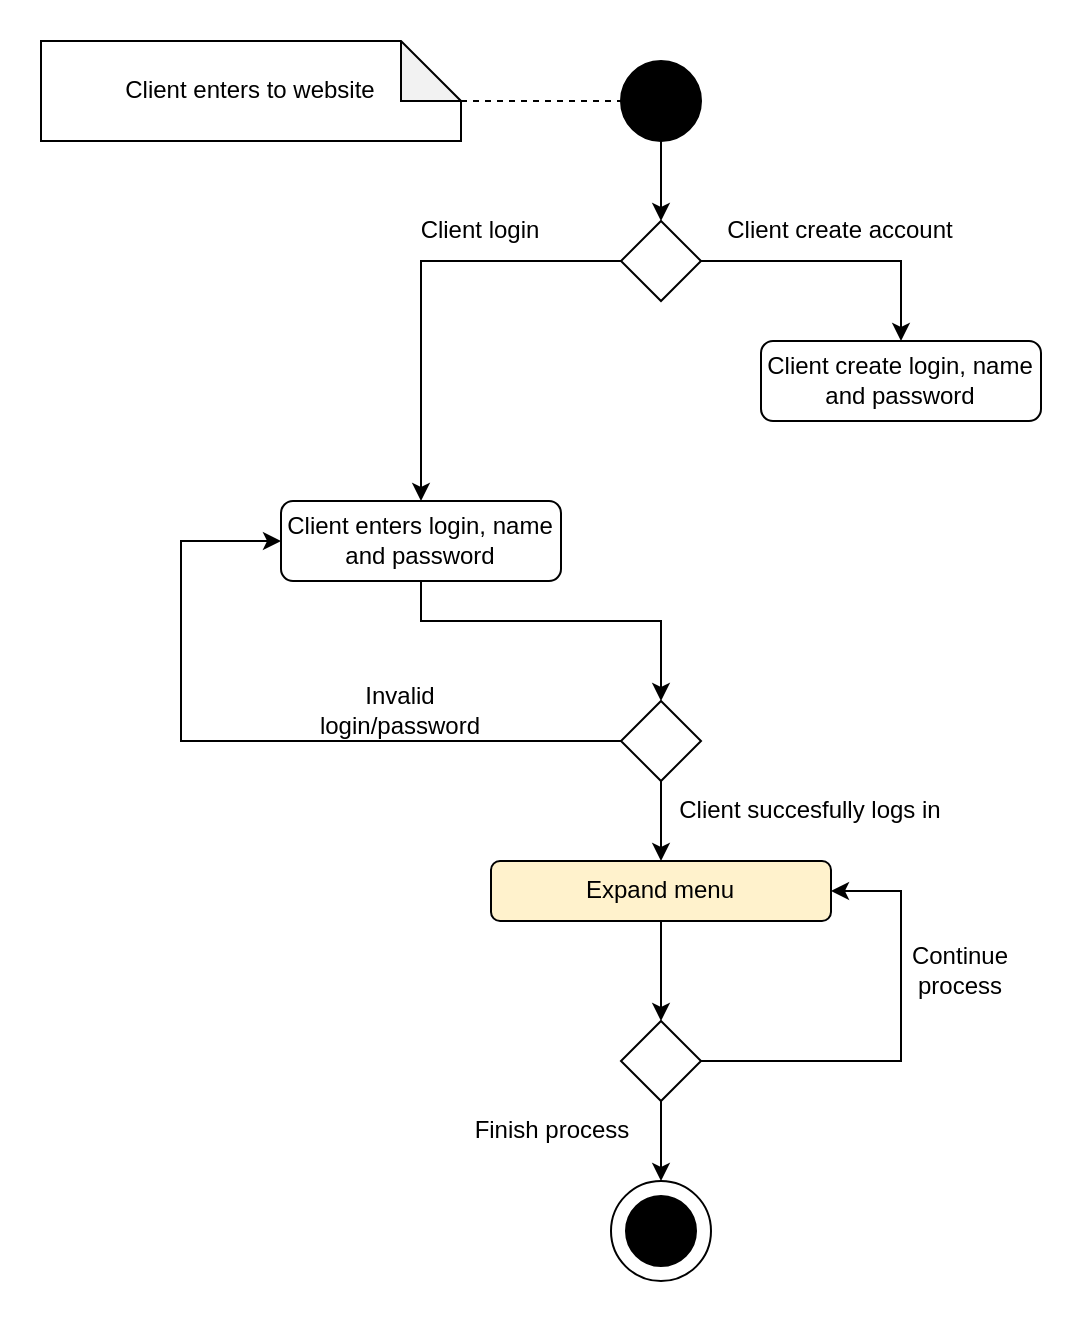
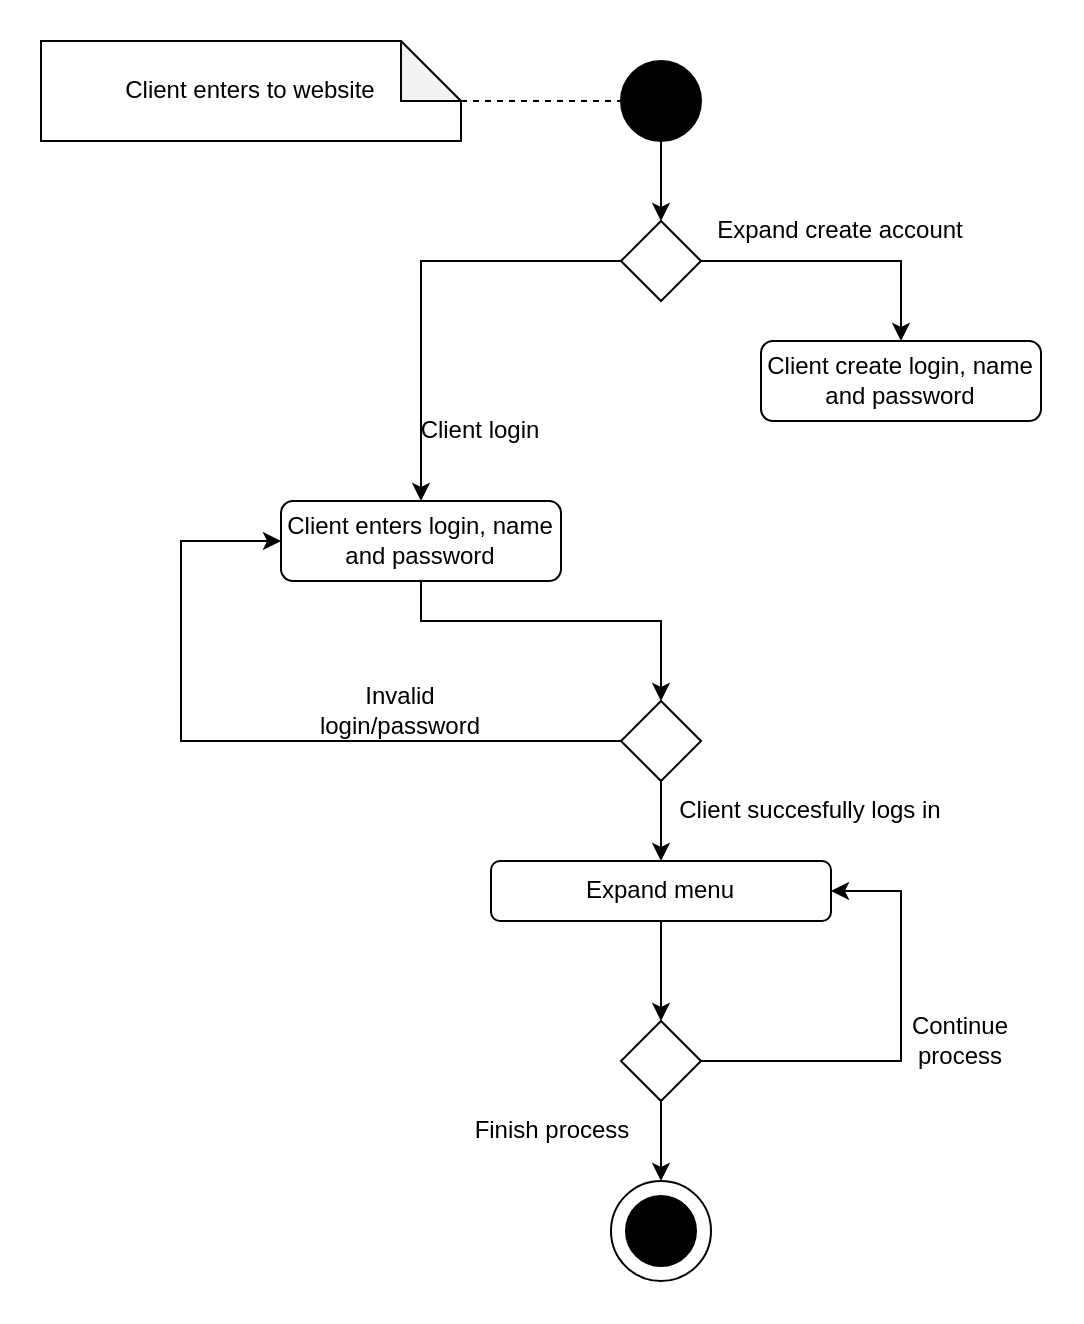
  <mxCell id="0" />
  <mxCell id="1" parent="0" />
  <mxCell id="2" value="Client enters to website" style="shape=note;whiteSpace=wrap;html=1;backgroundOutline=1;darkOpacity=0.05;" parent="1" vertex="1"><mxGeometry x="20" y="20" width="210" height="50" as="geometry" /></mxCell>
  <mxCell id="3" value="" style="ellipse;whiteSpace=wrap;html=1;aspect=fixed;fillColor=#000000;" parent="1" vertex="1"><mxGeometry x="310" y="30" width="40" height="40" as="geometry" /></mxCell>
  <mxCell id="4" value="" style="endArrow=none;dashed=1;html=1;rounded=0;exitX=0;exitY=0;exitDx=210;exitDy=30;exitPerimeter=0;entryX=0;entryY=0.5;entryDx=0;entryDy=0;" parent="1" source="2" target="3" edge="1"><mxGeometry width="50" height="50" relative="1" as="geometry"><mxPoint x="320" y="110" as="sourcePoint" /><mxPoint x="370" y="60" as="targetPoint" /></mxGeometry></mxCell>
  <mxCell id="5" value="" style="rhombus;whiteSpace=wrap;html=1;" parent="1" vertex="1"><mxGeometry x="310" y="110" width="40" height="40" as="geometry" /></mxCell>
  <mxCell id="6" value="" style="endArrow=classic;html=1;rounded=0;exitX=0.5;exitY=1;exitDx=0;exitDy=0;entryX=0.5;entryY=0;entryDx=0;entryDy=0;" parent="1" source="3" target="5" edge="1"><mxGeometry width="50" height="50" relative="1" as="geometry"><mxPoint x="320" y="210" as="sourcePoint" /><mxPoint x="370" y="160" as="targetPoint" /></mxGeometry></mxCell>
  <mxCell id="7" value="Client enters login, name and password" style="rounded=1;whiteSpace=wrap;html=1;" parent="1" vertex="1"><mxGeometry x="140" y="250" width="140" height="40" as="geometry" /></mxCell>
  <mxCell id="8" value="Client create login, name and password" style="rounded=1;whiteSpace=wrap;html=1;" parent="1" vertex="1"><mxGeometry x="380" y="170" width="140" height="40" as="geometry" /></mxCell>
  <mxCell id="9" value="" style="endArrow=classic;html=1;rounded=0;exitX=1;exitY=0.5;exitDx=0;exitDy=0;entryX=0.5;entryY=0;entryDx=0;entryDy=0;" parent="1" source="5" target="8" edge="1"><mxGeometry width="50" height="50" relative="1" as="geometry"><mxPoint x="320" y="310" as="sourcePoint" /><mxPoint x="370" y="260" as="targetPoint" /><Array as="points"><mxPoint x="450" y="130" /></Array></mxGeometry></mxCell>
- <mxCell id="10" value="Client create account" style="text;html=1;align=center;verticalAlign=middle;whiteSpace=wrap;rounded=0;" parent="1" vertex="1"><mxGeometry x="350" y="100" width="140" height="30" as="geometry" /></mxCell>
+ <mxCell id="10" value="Expand create account" style="text;html=1;align=center;verticalAlign=middle;whiteSpace=wrap;rounded=0;" parent="1" vertex="1"><mxGeometry x="350" y="100" width="140" height="30" as="geometry" /></mxCell>
  <mxCell id="11" value="" style="endArrow=classic;html=1;rounded=0;exitX=0;exitY=0.5;exitDx=0;exitDy=0;entryX=0.5;entryY=0;entryDx=0;entryDy=0;" parent="1" source="5" target="7" edge="1"><mxGeometry width="50" height="50" relative="1" as="geometry"><mxPoint x="320" y="310" as="sourcePoint" /><mxPoint x="370" y="260" as="targetPoint" /><Array as="points"><mxPoint x="210" y="130" /></Array></mxGeometry></mxCell>
- <mxCell id="12" value="Client login" style="text;html=1;align=center;verticalAlign=middle;whiteSpace=wrap;rounded=0;" parent="1" vertex="1"><mxGeometry x="190" y="100" width="100" height="30" as="geometry" /></mxCell>
+ <mxCell id="12" value="Client login" style="text;html=1;align=center;verticalAlign=middle;whiteSpace=wrap;rounded=0;" parent="1" vertex="1"><mxGeometry x="190" y="200" width="100" height="30" as="geometry" /></mxCell>
  <mxCell id="13" style="edgeStyle=orthogonalEdgeStyle;rounded=0;orthogonalLoop=1;jettySize=auto;html=1;exitX=0.5;exitY=1;exitDx=0;exitDy=0;entryX=0.5;entryY=0;entryDx=0;entryDy=0;" parent="1" source="14" target="20" edge="1"><mxGeometry relative="1" as="geometry" /></mxCell>
- <mxCell id="14" value="Expand menu" style="rounded=1;whiteSpace=wrap;html=1;fillColor=#fff2cc;" parent="1" vertex="1"><mxGeometry x="245" y="430" width="170" height="30" as="geometry" /></mxCell>
+ <mxCell id="14" value="Expand menu" style="rounded=1;whiteSpace=wrap;html=1;" parent="1" vertex="1"><mxGeometry x="245" y="430" width="170" height="30" as="geometry" /></mxCell>
  <mxCell id="15" value="" style="endArrow=classic;html=1;rounded=0;exitX=0.5;exitY=1;exitDx=0;exitDy=0;entryX=0.5;entryY=0;entryDx=0;entryDy=0;" parent="1" source="7" target="18" edge="1"><mxGeometry width="50" height="50" relative="1" as="geometry"><mxPoint x="320" y="330" as="sourcePoint" /><mxPoint x="330" y="330" as="targetPoint" /><Array as="points"><mxPoint x="210" y="310" /><mxPoint x="330" y="310" /></Array></mxGeometry></mxCell>
  <mxCell id="16" value="" style="endArrow=classic;html=1;rounded=0;exitX=0.5;exitY=1;exitDx=0;exitDy=0;entryX=0.5;entryY=0;entryDx=0;entryDy=0;" parent="1" source="18" target="14" edge="1"><mxGeometry width="50" height="50" relative="1" as="geometry"><mxPoint x="330" y="410" as="sourcePoint" /><mxPoint x="370" y="450" as="targetPoint" /></mxGeometry></mxCell>
  <mxCell id="17" value="" style="endArrow=classic;html=1;rounded=0;exitX=0;exitY=0.5;exitDx=0;exitDy=0;entryX=0;entryY=0.5;entryDx=0;entryDy=0;" parent="1" source="18" target="7" edge="1"><mxGeometry width="50" height="50" relative="1" as="geometry"><mxPoint x="290" y="370" as="sourcePoint" /><mxPoint x="370" y="450" as="targetPoint" /><Array as="points"><mxPoint x="90" y="370" /><mxPoint x="90" y="270" /></Array></mxGeometry></mxCell>
  <mxCell id="18" value="" style="rhombus;whiteSpace=wrap;html=1;" parent="1" vertex="1"><mxGeometry x="310" y="350" width="40" height="40" as="geometry" /></mxCell>
  <mxCell id="19" style="edgeStyle=orthogonalEdgeStyle;rounded=0;orthogonalLoop=1;jettySize=auto;html=1;exitX=1;exitY=0.5;exitDx=0;exitDy=0;entryX=1;entryY=0.5;entryDx=0;entryDy=0;" parent="1" source="20" target="14" edge="1"><mxGeometry relative="1" as="geometry"><Array as="points"><mxPoint x="450" y="530" /><mxPoint x="450" y="445" /></Array></mxGeometry></mxCell>
  <mxCell id="20" value="" style="rhombus;whiteSpace=wrap;html=1;" parent="1" vertex="1"><mxGeometry x="310" y="510" width="40" height="40" as="geometry" /></mxCell>
  <mxCell id="21" value="" style="ellipse;whiteSpace=wrap;html=1;aspect=fixed;" parent="1" vertex="1"><mxGeometry x="305" y="590" width="50" height="50" as="geometry" /></mxCell>
  <mxCell id="22" value="" style="ellipse;whiteSpace=wrap;html=1;aspect=fixed;fillColor=#000000;" parent="1" vertex="1"><mxGeometry x="312.5" y="597.5" width="35" height="35" as="geometry" /></mxCell>
  <mxCell id="23" value="" style="endArrow=classic;html=1;rounded=0;exitX=0.5;exitY=1;exitDx=0;exitDy=0;entryX=0.5;entryY=0;entryDx=0;entryDy=0;" parent="1" source="20" target="21" edge="1"><mxGeometry width="50" height="50" relative="1" as="geometry"><mxPoint x="330" y="480" as="sourcePoint" /><mxPoint x="380" y="430" as="targetPoint" /></mxGeometry></mxCell>
  <mxCell id="24" value="Finish process" style="text;html=1;align=center;verticalAlign=middle;whiteSpace=wrap;rounded=0;" parent="1" vertex="1"><mxGeometry x="231" y="550" width="90" height="30" as="geometry" /></mxCell>
- <mxCell id="25" value="Continue process" style="text;html=1;align=center;verticalAlign=middle;whiteSpace=wrap;rounded=0;" parent="1" vertex="1"><mxGeometry x="450" y="470" width="60" height="30" as="geometry" /></mxCell>
+ <mxCell id="25" value="Continue process" style="text;html=1;align=center;verticalAlign=middle;whiteSpace=wrap;rounded=0;" parent="1" vertex="1"><mxGeometry x="450" y="505" width="60" height="30" as="geometry" /></mxCell>
  <mxCell id="26" value="Invalid login/password" style="text;html=1;align=center;verticalAlign=middle;whiteSpace=wrap;rounded=0;" vertex="1" parent="1"><mxGeometry x="155" y="340" width="90" height="30" as="geometry" /></mxCell>
  <mxCell id="27" value="Client succesfully logs in" style="text;html=1;align=center;verticalAlign=middle;whiteSpace=wrap;rounded=0;" vertex="1" parent="1"><mxGeometry x="330" y="390" width="150" height="30" as="geometry" /></mxCell>
